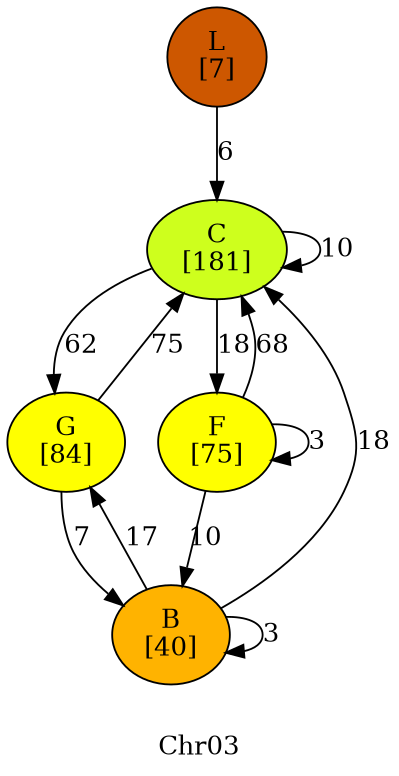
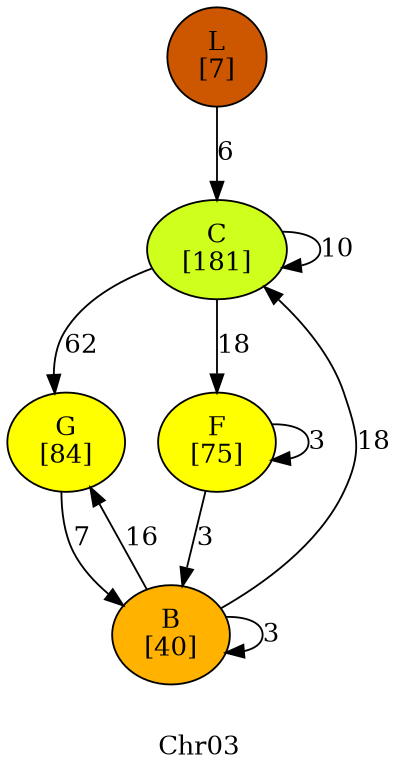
  digraph {
    label=Chr03
    node [fillcolor=yellow style=filled]
    edge [penwidth=1]
    n1 [fillcolor="#ceff1d" label="C\n[181]"]
    n2 [label="G\n[84]"]
    n3 [label="F\n[75]"]
    n4 [fillcolor="#ffb300" label="B\n[40]"]
    n5 [fillcolor="#cd5700" label="L\n[7]"]
    n1 -> n1 [label=10]
    n1 -> n2 [label=62]
    n1 -> n3 [label=18]
-   n2 -> n1 [label=75]
    n2 -> n4 [label=7]
-   n3 -> n1 [label=68]
    n3 -> n3 [label=3]
-   n3 -> n4 [label=10]
+   n3 -> n4 [label=3]
    n4 -> n1 [label=18]
-   n4 -> n2 [label=17]
+   n4 -> n2 [label=16]
    n4 -> n4 [label=3]
    n5 -> n1 [label=6]
  }
